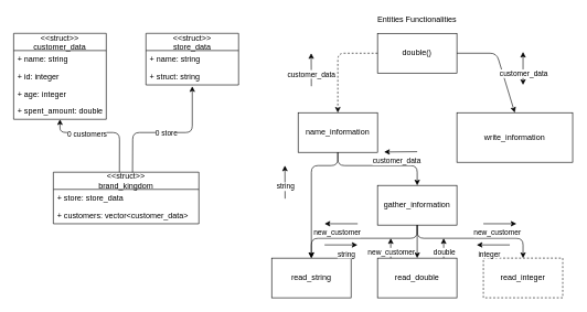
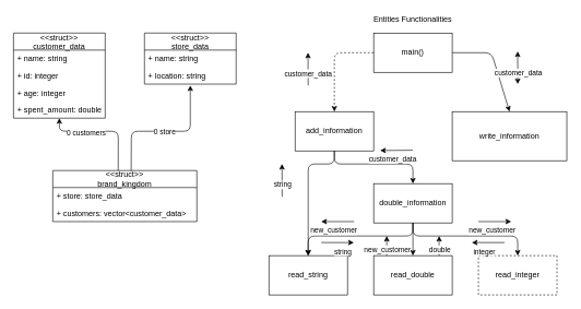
  <mxCell id="0" />
  <mxCell id="1" parent="0" />
  <mxCell id="2" value="&lt;&lt;struct&gt;&gt;&#10;customer_data" style="swimlane;fontStyle=0;childLayout=stackLayout;horizontal=1;startSize=26;fillColor=none;horizontalStack=0;resizeParent=1;resizeParentMax=0;resizeLast=0;collapsible=1;marginBottom=0;" vertex="1" parent="1"><mxGeometry x="20" y="50" width="140" height="130" as="geometry"><mxRectangle x="80" y="80" width="110" height="30" as="alternateBounds" /></mxGeometry></mxCell>
  <mxCell id="3" value="+ name: string" style="text;strokeColor=none;fillColor=none;align=left;verticalAlign=top;spacingLeft=4;spacingRight=4;overflow=hidden;rotatable=0;points=[[0,0.5],[1,0.5]];portConstraint=eastwest;" vertex="1" parent="2"><mxGeometry y="26" width="140" height="26" as="geometry" /></mxCell>
  <mxCell id="4" value="+ id: integer" style="text;strokeColor=none;fillColor=none;align=left;verticalAlign=top;spacingLeft=4;spacingRight=4;overflow=hidden;rotatable=0;points=[[0,0.5],[1,0.5]];portConstraint=eastwest;" vertex="1" parent="2"><mxGeometry y="52" width="140" height="26" as="geometry" /></mxCell>
  <mxCell id="5" value="+ age: integer" style="text;strokeColor=none;fillColor=none;align=left;verticalAlign=top;spacingLeft=4;spacingRight=4;overflow=hidden;rotatable=0;points=[[0,0.5],[1,0.5]];portConstraint=eastwest;" vertex="1" parent="2"><mxGeometry y="78" width="140" height="26" as="geometry" /></mxCell>
  <mxCell id="6" value="+ spent_amount: double" style="text;strokeColor=none;fillColor=none;align=left;verticalAlign=top;spacingLeft=4;spacingRight=4;overflow=hidden;rotatable=0;points=[[0,0.5],[1,0.5]];portConstraint=eastwest;" vertex="1" parent="2"><mxGeometry y="104" width="140" height="26" as="geometry" /></mxCell>
  <mxCell id="7" value="&lt;&lt;struct&gt;&gt;&#10;store_data" style="swimlane;fontStyle=0;childLayout=stackLayout;horizontal=1;startSize=26;fillColor=none;horizontalStack=0;resizeParent=1;resizeParentMax=0;resizeLast=0;collapsible=1;marginBottom=0;" vertex="1" parent="1"><mxGeometry x="220" y="50" width="140" height="78" as="geometry"><mxRectangle x="80" y="80" width="110" height="30" as="alternateBounds" /></mxGeometry></mxCell>
  <mxCell id="8" value="+ name: string" style="text;strokeColor=none;fillColor=none;align=left;verticalAlign=top;spacingLeft=4;spacingRight=4;overflow=hidden;rotatable=0;points=[[0,0.5],[1,0.5]];portConstraint=eastwest;" vertex="1" parent="7"><mxGeometry y="26" width="140" height="26" as="geometry" /></mxCell>
- <mxCell id="9" value="+ struct: string" style="text;strokeColor=none;fillColor=none;align=left;verticalAlign=top;spacingLeft=4;spacingRight=4;overflow=hidden;rotatable=0;points=[[0,0.5],[1,0.5]];portConstraint=eastwest;" vertex="1" parent="7"><mxGeometry y="52" width="140" height="26" as="geometry" /></mxCell>
+ <mxCell id="9" value="+ location: string" style="text;strokeColor=none;fillColor=none;align=left;verticalAlign=top;spacingLeft=4;spacingRight=4;overflow=hidden;rotatable=0;points=[[0,0.5],[1,0.5]];portConstraint=eastwest;" vertex="1" parent="7"><mxGeometry y="52" width="140" height="26" as="geometry" /></mxCell>
  <mxCell id="10" value="&lt;&lt;struct&gt;&gt;&#10;brand_kingdom" style="swimlane;fontStyle=0;childLayout=stackLayout;horizontal=1;startSize=26;fillColor=none;horizontalStack=0;resizeParent=1;resizeParentMax=0;resizeLast=0;collapsible=1;marginBottom=0;" vertex="1" parent="1"><mxGeometry x="80" y="260" width="220" height="78" as="geometry"><mxRectangle x="80" y="80" width="110" height="30" as="alternateBounds" /></mxGeometry></mxCell>
  <mxCell id="11" value="+ store: store_data" style="text;strokeColor=none;fillColor=none;align=left;verticalAlign=top;spacingLeft=4;spacingRight=4;overflow=hidden;rotatable=0;points=[[0,0.5],[1,0.5]];portConstraint=eastwest;" vertex="1" parent="10"><mxGeometry y="26" width="220" height="26" as="geometry" /></mxCell>
  <mxCell id="12" value="+ customers: vector&lt;customer_data&gt;" style="text;strokeColor=none;fillColor=none;align=left;verticalAlign=top;spacingLeft=4;spacingRight=4;overflow=hidden;rotatable=0;points=[[0,0.5],[1,0.5]];portConstraint=eastwest;" vertex="1" parent="10"><mxGeometry y="52" width="220" height="26" as="geometry" /></mxCell>
  <mxCell id="13" value="" style="endArrow=classic;html=1;exitX=0.454;exitY=0.001;exitDx=0;exitDy=0;entryX=0.5;entryY=1;entryDx=0;entryDy=0;entryPerimeter=0;exitPerimeter=0;" edge="1" parent="1" source="10" target="6"><mxGeometry width="50" height="50" relative="1" as="geometry"><mxPoint x="320" y="250" as="sourcePoint" /><mxPoint x="90" y="190" as="targetPoint" /><Array as="points"><mxPoint x="180" y="200" /><mxPoint x="90" y="200" /></Array></mxGeometry></mxCell>
  <mxCell id="14" value="0 customers" style="edgeLabel;html=1;align=center;verticalAlign=middle;resizable=0;points=[];" vertex="1" connectable="0" parent="13"><mxGeometry x="0.475" y="1" relative="1" as="geometry"><mxPoint x="15" as="offset" /></mxGeometry></mxCell>
  <mxCell id="15" value="" style="endArrow=classic;html=1;exitX=0.544;exitY=0.003;exitDx=0;exitDy=0;exitPerimeter=0;" edge="1" parent="1" source="10"><mxGeometry width="50" height="50" relative="1" as="geometry"><mxPoint x="210" y="250" as="sourcePoint" /><mxPoint x="290" y="130" as="targetPoint" /><Array as="points"><mxPoint x="200" y="200" /><mxPoint x="290" y="200" /></Array></mxGeometry></mxCell>
  <mxCell id="16" value="0 store" style="edgeLabel;html=1;align=center;verticalAlign=middle;resizable=0;points=[];" vertex="1" connectable="0" parent="15"><mxGeometry x="-0.121" relative="1" as="geometry"><mxPoint x="14" as="offset" /></mxGeometry></mxCell>
  <mxCell id="17" value="Entities Functionalities" style="text;html=1;strokeColor=none;fillColor=none;align=center;verticalAlign=middle;whiteSpace=wrap;rounded=0;" vertex="1" parent="1"><mxGeometry x="560" y="20" width="140" height="20" as="geometry" /></mxCell>
- <mxCell id="18" value="double()" style="rounded=0;whiteSpace=wrap;html=1;" vertex="1" parent="1"><mxGeometry x="570" y="50" width="120" height="60" as="geometry" /></mxCell>
+ <mxCell id="18" value="main()" style="rounded=0;whiteSpace=wrap;html=1;" vertex="1" parent="1"><mxGeometry x="570" y="50" width="120" height="60" as="geometry" /></mxCell>
  <mxCell id="19" value="read_string" style="rounded=0;whiteSpace=wrap;html=1;" vertex="1" parent="1"><mxGeometry x="410" y="390" width="120" height="60" as="geometry" /></mxCell>
  <mxCell id="20" value="read_integer" style="rounded=0;whiteSpace=wrap;html=1;dashed=1;" vertex="1" parent="1"><mxGeometry x="730" y="390" width="120" height="60" as="geometry" /></mxCell>
- <mxCell id="21" value="name_information" style="rounded=0;whiteSpace=wrap;html=1;" vertex="1" parent="1"><mxGeometry x="450" y="170" width="120" height="60" as="geometry" /></mxCell>
+ <mxCell id="21" value="add_information" style="rounded=0;whiteSpace=wrap;html=1;" vertex="1" parent="1"><mxGeometry x="450" y="170" width="120" height="60" as="geometry" /></mxCell>
  <mxCell id="22" value="read_double" style="rounded=0;whiteSpace=wrap;html=1;" vertex="1" parent="1"><mxGeometry x="570" y="390" width="120" height="60" as="geometry" /></mxCell>
  <mxCell id="23" value="write_information" style="rounded=0;whiteSpace=wrap;html=1;" vertex="1" parent="1"><mxGeometry x="690" y="170" width="175" height="75" as="geometry" /></mxCell>
- <mxCell id="24" value="gather_information" style="rounded=0;whiteSpace=wrap;html=1;" vertex="1" parent="1"><mxGeometry x="570" y="280" width="120" height="60" as="geometry" /></mxCell>
+ <mxCell id="24" value="double_information" style="rounded=0;whiteSpace=wrap;html=1;" vertex="1" parent="1"><mxGeometry x="570" y="280" width="120" height="60" as="geometry" /></mxCell>
  <mxCell id="25" value="" style="endArrow=classic;html=1;entryX=0.5;entryY=0;entryDx=0;entryDy=0;exitX=0;exitY=0.5;exitDx=0;exitDy=0;dashed=1;" edge="1" parent="1" source="18" target="21"><mxGeometry width="50" height="50" relative="1" as="geometry"><mxPoint x="460" y="240" as="sourcePoint" /><mxPoint x="510" y="190" as="targetPoint" /><Array as="points"><mxPoint x="510" y="80" /></Array></mxGeometry></mxCell>
  <mxCell id="26" value="" style="endArrow=classic;html=1;entryX=0.5;entryY=0;entryDx=0;entryDy=0;exitX=1;exitY=0.5;exitDx=0;exitDy=0;" edge="1" parent="1" source="18" target="23"><mxGeometry width="50" height="50" relative="1" as="geometry"><mxPoint x="460" y="240" as="sourcePoint" /><mxPoint x="510" y="190" as="targetPoint" /><Array as="points"><mxPoint x="750" y="80" /></Array></mxGeometry></mxCell>
  <mxCell id="27" value="" style="endArrow=classic;html=1;entryX=0.5;entryY=0;entryDx=0;entryDy=0;exitX=0.5;exitY=1;exitDx=0;exitDy=0;" edge="1" parent="1" source="21" target="24"><mxGeometry width="50" height="50" relative="1" as="geometry"><mxPoint x="460" y="240" as="sourcePoint" /><mxPoint x="510" y="190" as="targetPoint" /><Array as="points"><mxPoint x="510" y="250" /><mxPoint x="630" y="250" /></Array></mxGeometry></mxCell>
  <mxCell id="28" value="" style="endArrow=classic;html=1;entryX=0.5;entryY=0;entryDx=0;entryDy=0;" edge="1" parent="1" target="19"><mxGeometry width="50" height="50" relative="1" as="geometry"><mxPoint x="510" y="230" as="sourcePoint" /><mxPoint x="510" y="190" as="targetPoint" /><Array as="points"><mxPoint x="510" y="250" /><mxPoint x="470" y="250" /></Array></mxGeometry></mxCell>
  <mxCell id="29" value="" style="endArrow=classic;html=1;entryX=0.5;entryY=0;entryDx=0;entryDy=0;exitX=0.5;exitY=1;exitDx=0;exitDy=0;" edge="1" parent="1" source="24" target="22"><mxGeometry width="50" height="50" relative="1" as="geometry"><mxPoint x="500" y="320" as="sourcePoint" /><mxPoint x="550" y="270" as="targetPoint" /></mxGeometry></mxCell>
  <mxCell id="30" value="" style="endArrow=classic;html=1;entryX=0.5;entryY=0;entryDx=0;entryDy=0;" edge="1" parent="1" target="20"><mxGeometry width="50" height="50" relative="1" as="geometry"><mxPoint x="630" y="340" as="sourcePoint" /><mxPoint x="550" y="270" as="targetPoint" /><Array as="points"><mxPoint x="630" y="360" /><mxPoint x="790" y="360" /></Array></mxGeometry></mxCell>
  <mxCell id="31" value="" style="endArrow=classic;html=1;exitX=0.5;exitY=1;exitDx=0;exitDy=0;" edge="1" parent="1" source="24"><mxGeometry width="50" height="50" relative="1" as="geometry"><mxPoint x="580" y="350" as="sourcePoint" /><mxPoint x="470" y="390" as="targetPoint" /><Array as="points"><mxPoint x="630" y="360" /><mxPoint x="470" y="360" /></Array></mxGeometry></mxCell>
  <mxCell id="32" value="" style="endArrow=classic;html=1;" edge="1" parent="1"><mxGeometry width="50" height="50" relative="1" as="geometry"><mxPoint x="470" y="130" as="sourcePoint" /><mxPoint x="469.71" y="80" as="targetPoint" /></mxGeometry></mxCell>
  <mxCell id="33" value="customer_data" style="edgeLabel;html=1;align=center;verticalAlign=middle;resizable=0;points=[];" vertex="1" connectable="0" parent="32"><mxGeometry x="0.277" relative="1" as="geometry"><mxPoint y="13" as="offset" /></mxGeometry></mxCell>
  <mxCell id="34" value="" style="endArrow=classic;html=1;" edge="1" parent="1"><mxGeometry width="50" height="50" relative="1" as="geometry"><mxPoint x="630" y="229" as="sourcePoint" /><mxPoint x="580" y="229.43" as="targetPoint" /></mxGeometry></mxCell>
  <mxCell id="35" value="customer_data" style="edgeLabel;html=1;align=center;verticalAlign=middle;resizable=0;points=[];" vertex="1" connectable="0" parent="34"><mxGeometry x="0.277" relative="1" as="geometry"><mxPoint y="13" as="offset" /></mxGeometry></mxCell>
  <mxCell id="36" value="" style="endArrow=classic;html=1;" edge="1" parent="1"><mxGeometry width="50" height="50" relative="1" as="geometry"><mxPoint x="430.29" y="300" as="sourcePoint" /><mxPoint x="430" y="250" as="targetPoint" /></mxGeometry></mxCell>
  <mxCell id="37" value="string" style="edgeLabel;html=1;align=center;verticalAlign=middle;resizable=0;points=[];" vertex="1" connectable="0" parent="36"><mxGeometry x="0.277" relative="1" as="geometry"><mxPoint y="13" as="offset" /></mxGeometry></mxCell>
  <mxCell id="38" value="" style="endArrow=classic;html=1;" edge="1" parent="1"><mxGeometry width="50" height="50" relative="1" as="geometry"><mxPoint x="490" y="370" as="sourcePoint" /><mxPoint x="539.71" y="370" as="targetPoint" /></mxGeometry></mxCell>
  <mxCell id="39" value="string" style="edgeLabel;html=1;align=center;verticalAlign=middle;resizable=0;points=[];" vertex="1" connectable="0" parent="38"><mxGeometry x="0.277" relative="1" as="geometry"><mxPoint y="13" as="offset" /></mxGeometry></mxCell>
  <mxCell id="40" value="" style="endArrow=classic;html=1;" edge="1" parent="1"><mxGeometry width="50" height="50" relative="1" as="geometry"><mxPoint x="770" y="370" as="sourcePoint" /><mxPoint x="720" y="370" as="targetPoint" /></mxGeometry></mxCell>
  <mxCell id="41" value="integer" style="edgeLabel;html=1;align=center;verticalAlign=middle;resizable=0;points=[];" vertex="1" connectable="0" parent="40"><mxGeometry x="0.277" relative="1" as="geometry"><mxPoint y="13" as="offset" /></mxGeometry></mxCell>
  <mxCell id="42" value="" style="endArrow=classic;html=1;" edge="1" parent="1"><mxGeometry width="50" height="50" relative="1" as="geometry"><mxPoint x="670" y="390" as="sourcePoint" /><mxPoint x="670" y="360" as="targetPoint" /></mxGeometry></mxCell>
  <mxCell id="43" value="double" style="edgeLabel;html=1;align=center;verticalAlign=middle;resizable=0;points=[];" vertex="1" connectable="0" parent="42"><mxGeometry x="0.277" relative="1" as="geometry"><mxPoint y="9" as="offset" /></mxGeometry></mxCell>
  <mxCell id="44" value="" style="endArrow=classic;html=1;" edge="1" parent="1"><mxGeometry width="50" height="50" relative="1" as="geometry"><mxPoint x="540" y="338" as="sourcePoint" /><mxPoint x="490" y="338" as="targetPoint" /></mxGeometry></mxCell>
  <mxCell id="45" value="new_customer" style="edgeLabel;html=1;align=center;verticalAlign=middle;resizable=0;points=[];" vertex="1" connectable="0" parent="44"><mxGeometry x="0.277" relative="1" as="geometry"><mxPoint y="13" as="offset" /></mxGeometry></mxCell>
  <mxCell id="46" value="" style="endArrow=classic;html=1;" edge="1" parent="1"><mxGeometry width="50" height="50" relative="1" as="geometry"><mxPoint x="730" y="338" as="sourcePoint" /><mxPoint x="780" y="338" as="targetPoint" /></mxGeometry></mxCell>
  <mxCell id="47" value="new_customer" style="edgeLabel;html=1;align=center;verticalAlign=middle;resizable=0;points=[];" vertex="1" connectable="0" parent="46"><mxGeometry x="0.277" relative="1" as="geometry"><mxPoint x="-12" y="13" as="offset" /></mxGeometry></mxCell>
  <mxCell id="48" value="" style="endArrow=classic;html=1;" edge="1" parent="1"><mxGeometry width="50" height="50" relative="1" as="geometry"><mxPoint x="590" y="390" as="sourcePoint" /><mxPoint x="590" y="360" as="targetPoint" /></mxGeometry></mxCell>
  <mxCell id="49" value="new_customer" style="edgeLabel;html=1;align=center;verticalAlign=middle;resizable=0;points=[];" vertex="1" connectable="0" parent="48"><mxGeometry x="0.277" relative="1" as="geometry"><mxPoint y="9" as="offset" /></mxGeometry></mxCell>
  <mxCell id="50" value="" style="endArrow=classic;startArrow=classic;html=1;" edge="1" parent="1"><mxGeometry width="50" height="50" relative="1" as="geometry"><mxPoint x="790" y="128" as="sourcePoint" /><mxPoint x="790" y="78" as="targetPoint" /></mxGeometry></mxCell>
  <mxCell id="51" value="customer_data" style="edgeLabel;html=1;align=center;verticalAlign=middle;resizable=0;points=[];" vertex="1" connectable="0" parent="50"><mxGeometry x="0.283" y="-1" relative="1" as="geometry"><mxPoint x="-1" y="14" as="offset" /></mxGeometry></mxCell>
